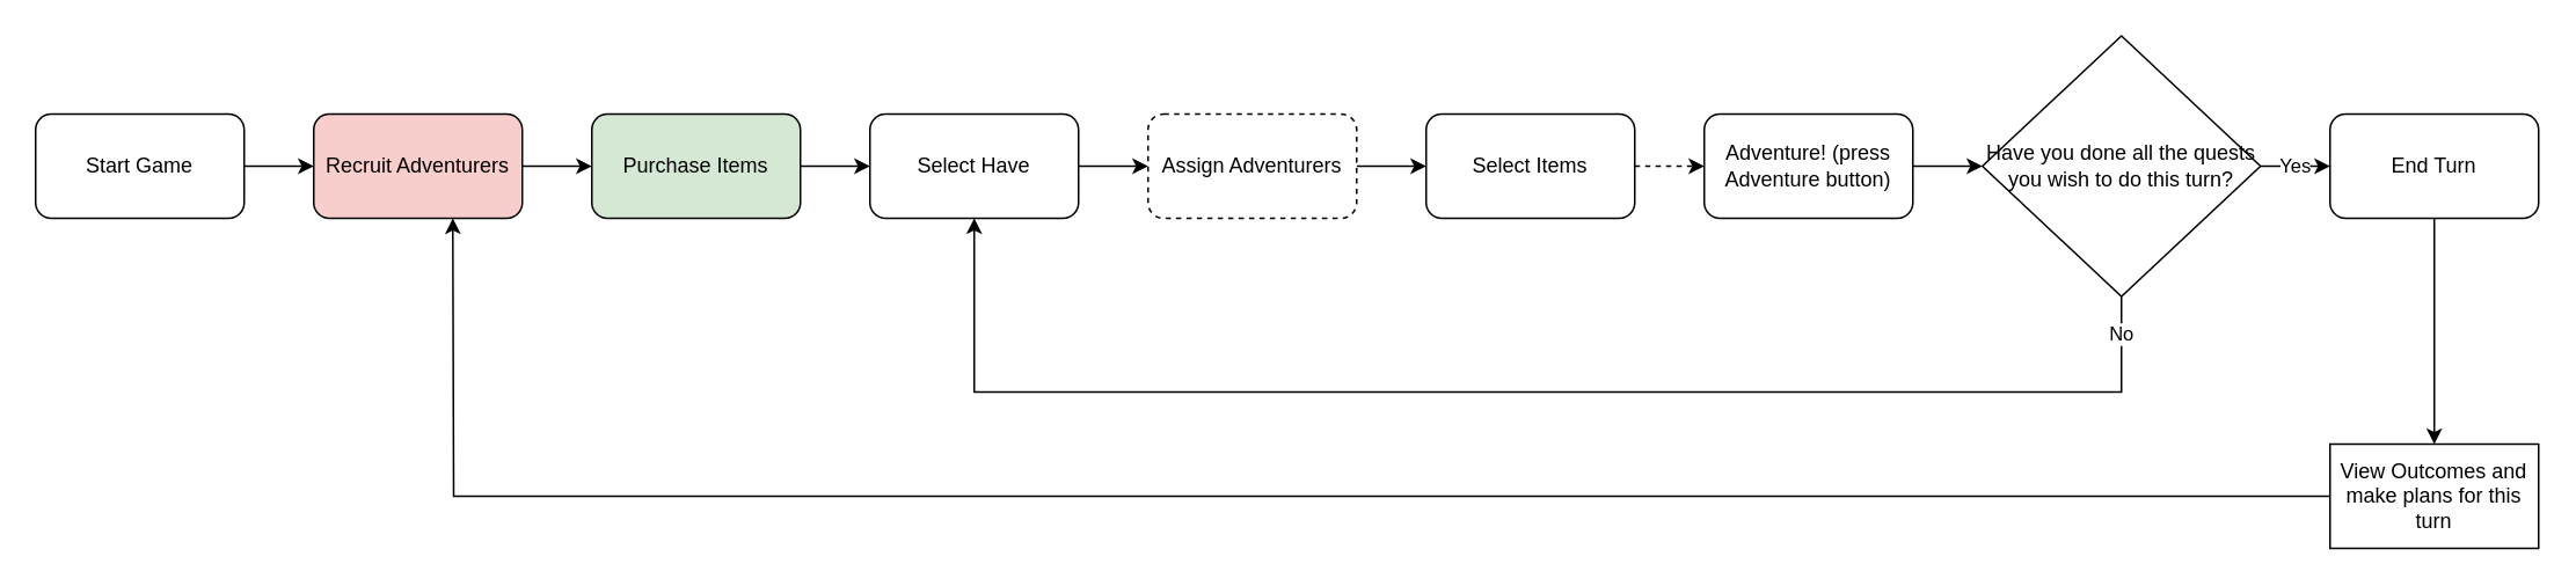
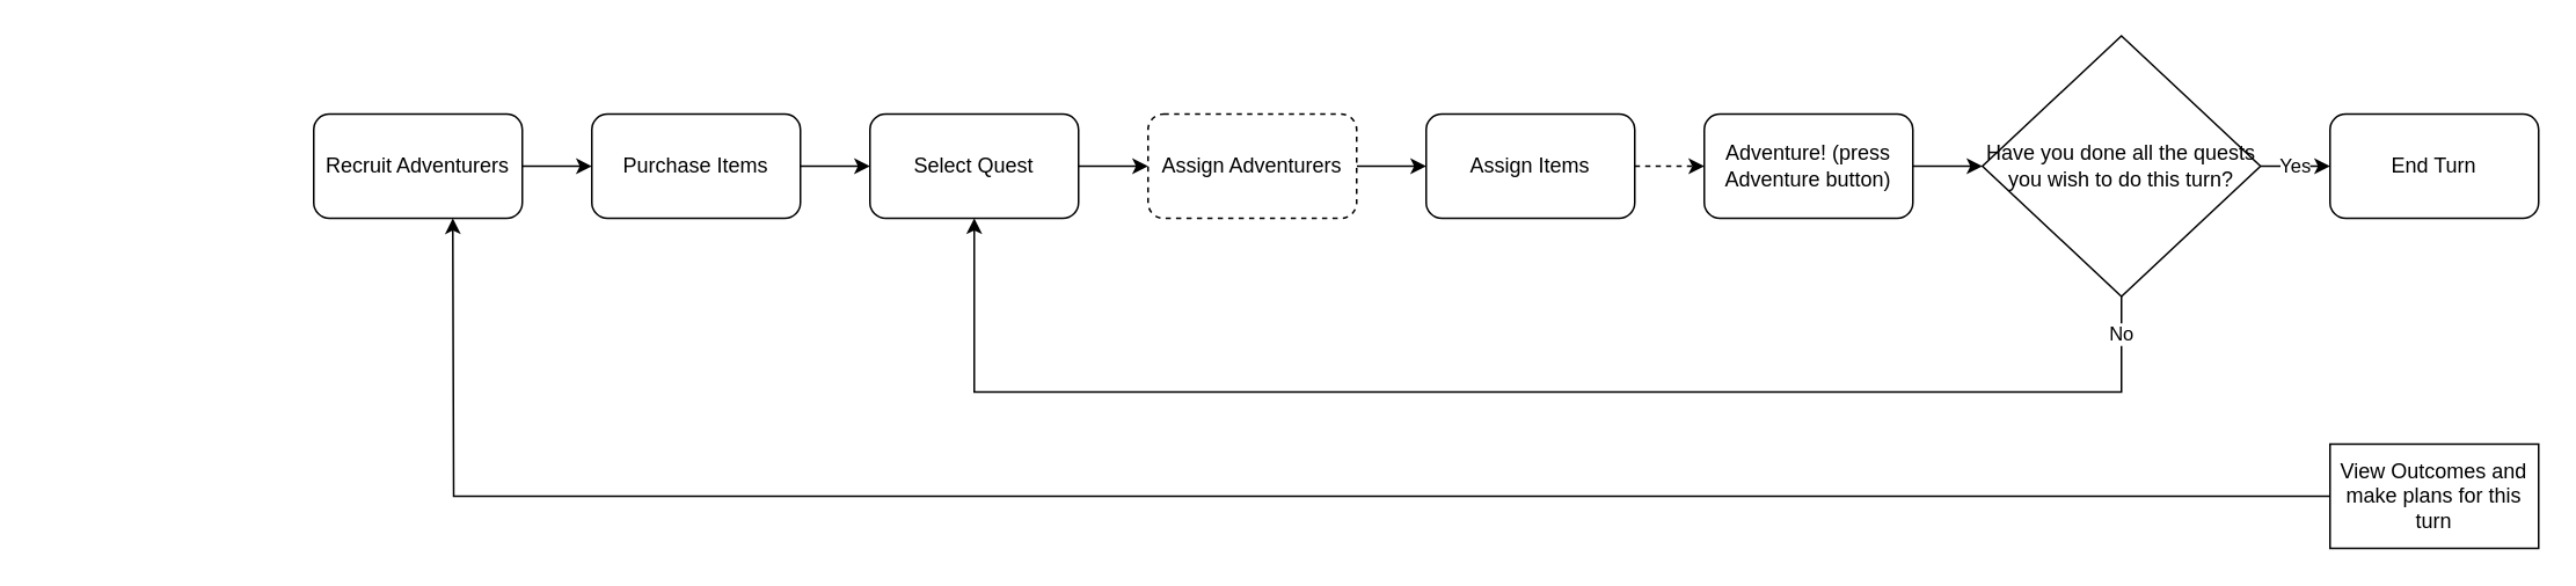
  <mxCell id="0" />
  <mxCell id="1" parent="0" />
- <mxCell id="2" value="" style="edgeStyle=orthogonalEdgeStyle;rounded=0;orthogonalLoop=1;jettySize=auto;html=1;" edge="1" parent="1" source="3" target="5"><mxGeometry relative="1" as="geometry" /></mxCell>
- <mxCell id="3" value="Start Game" style="rounded=1;whiteSpace=wrap;html=1;" vertex="1" parent="1"><mxGeometry x="20" y="65" width="120" height="60" as="geometry" /></mxCell>
  <mxCell id="4" value="" style="edgeStyle=orthogonalEdgeStyle;rounded=0;orthogonalLoop=1;jettySize=auto;html=1;" edge="1" parent="1" source="5"><mxGeometry relative="1" as="geometry"><mxPoint x="340" y="95" as="targetPoint" /></mxGeometry></mxCell>
- <mxCell id="5" value="Recruit Adventurers" style="rounded=1;whiteSpace=wrap;html=1;fillColor=#f8cecc;" vertex="1" parent="1"><mxGeometry x="180" y="65" width="120" height="60" as="geometry" /></mxCell>
+ <mxCell id="5" value="Recruit Adventurers" style="rounded=1;whiteSpace=wrap;html=1;" vertex="1" parent="1"><mxGeometry x="180" y="65" width="120" height="60" as="geometry" /></mxCell>
  <mxCell id="6" value="" style="edgeStyle=orthogonalEdgeStyle;rounded=0;orthogonalLoop=1;jettySize=auto;html=1;" edge="1" parent="1" source="7" target="9"><mxGeometry relative="1" as="geometry" /></mxCell>
- <mxCell id="7" value="Select Have" style="rounded=1;whiteSpace=wrap;html=1;" vertex="1" parent="1"><mxGeometry x="500" y="65" width="120" height="60" as="geometry" /></mxCell>
+ <mxCell id="7" value="Select Quest" style="rounded=1;whiteSpace=wrap;html=1;" vertex="1" parent="1"><mxGeometry x="500" y="65" width="120" height="60" as="geometry" /></mxCell>
  <mxCell id="8" value="" style="edgeStyle=orthogonalEdgeStyle;rounded=0;orthogonalLoop=1;jettySize=auto;html=1;" edge="1" parent="1" source="9" target="11"><mxGeometry relative="1" as="geometry" /></mxCell>
  <mxCell id="9" value="Assign Adventurers" style="rounded=1;whiteSpace=wrap;html=1;dashed=1;" vertex="1" parent="1"><mxGeometry x="660" y="65" width="120" height="60" as="geometry" /></mxCell>
  <mxCell id="10" value="" style="edgeStyle=orthogonalEdgeStyle;rounded=0;orthogonalLoop=1;jettySize=auto;html=1;dashed=1;" edge="1" parent="1" source="11" target="13"><mxGeometry relative="1" as="geometry" /></mxCell>
- <mxCell id="11" value="Select Items" style="rounded=1;whiteSpace=wrap;html=1;" vertex="1" parent="1"><mxGeometry x="820" y="65" width="120" height="60" as="geometry" /></mxCell>
+ <mxCell id="11" value="Assign Items" style="rounded=1;whiteSpace=wrap;html=1;" vertex="1" parent="1"><mxGeometry x="820" y="65" width="120" height="60" as="geometry" /></mxCell>
  <mxCell id="12" style="edgeStyle=orthogonalEdgeStyle;rounded=0;orthogonalLoop=1;jettySize=auto;html=1;" edge="1" parent="1" source="13" target="16"><mxGeometry relative="1" as="geometry" /></mxCell>
  <mxCell id="13" value="Adventure! (press Adventure button)" style="rounded=1;whiteSpace=wrap;html=1;" vertex="1" parent="1"><mxGeometry x="980" y="65" width="120" height="60" as="geometry" /></mxCell>
  <mxCell id="14" value="No" style="edgeStyle=orthogonalEdgeStyle;rounded=0;orthogonalLoop=1;jettySize=auto;html=1;entryX=0.5;entryY=1;entryDx=0;entryDy=0;" edge="1" parent="1" source="16" target="7"><mxGeometry x="-0.945" relative="1" as="geometry"><Array as="points"><mxPoint x="1220" y="225" /><mxPoint x="560" y="225" /></Array><mxPoint as="offset" /></mxGeometry></mxCell>
  <mxCell id="15" value="Yes" style="edgeStyle=orthogonalEdgeStyle;rounded=0;orthogonalLoop=1;jettySize=auto;html=1;entryX=0;entryY=0.5;entryDx=0;entryDy=0;" edge="1" parent="1" source="16" target="18"><mxGeometry relative="1" as="geometry" /></mxCell>
  <mxCell id="16" value="Have you done all the quests you wish to do this turn?" style="rhombus;whiteSpace=wrap;html=1;" vertex="1" parent="1"><mxGeometry x="1140" y="20" width="160" height="150" as="geometry" /></mxCell>
- <mxCell id="17" style="edgeStyle=orthogonalEdgeStyle;rounded=0;orthogonalLoop=1;jettySize=auto;html=1;entryX=0.5;entryY=0;entryDx=0;entryDy=0;" edge="1" parent="1" source="18" target="22"><mxGeometry relative="1" as="geometry" /></mxCell>
  <mxCell id="18" value="End Turn" style="rounded=1;whiteSpace=wrap;html=1;" vertex="1" parent="1"><mxGeometry x="1340" y="65" width="120" height="60" as="geometry" /></mxCell>
  <mxCell id="19" style="edgeStyle=orthogonalEdgeStyle;rounded=0;orthogonalLoop=1;jettySize=auto;html=1;entryX=0;entryY=0.5;entryDx=0;entryDy=0;" edge="1" parent="1" source="20" target="7"><mxGeometry relative="1" as="geometry" /></mxCell>
- <mxCell id="20" value="Purchase Items" style="rounded=1;whiteSpace=wrap;html=1;fillColor=#d5e8d4;" vertex="1" parent="1"><mxGeometry x="340" y="65" width="120" height="60" as="geometry" /></mxCell>
+ <mxCell id="20" value="Purchase Items" style="rounded=1;whiteSpace=wrap;html=1;" vertex="1" parent="1"><mxGeometry x="340" y="65" width="120" height="60" as="geometry" /></mxCell>
  <mxCell id="21" style="edgeStyle=orthogonalEdgeStyle;rounded=0;orthogonalLoop=1;jettySize=auto;html=1;" edge="1" parent="1" source="22"><mxGeometry relative="1" as="geometry"><mxPoint x="260" y="125" as="targetPoint" /></mxGeometry></mxCell>
  <mxCell id="22" value="View Outcomes and make plans for this turn" style="whiteSpace=wrap;html=1;rounded=0;" vertex="1" parent="1"><mxGeometry x="1340" y="255" width="120" height="60" as="geometry" /></mxCell>
